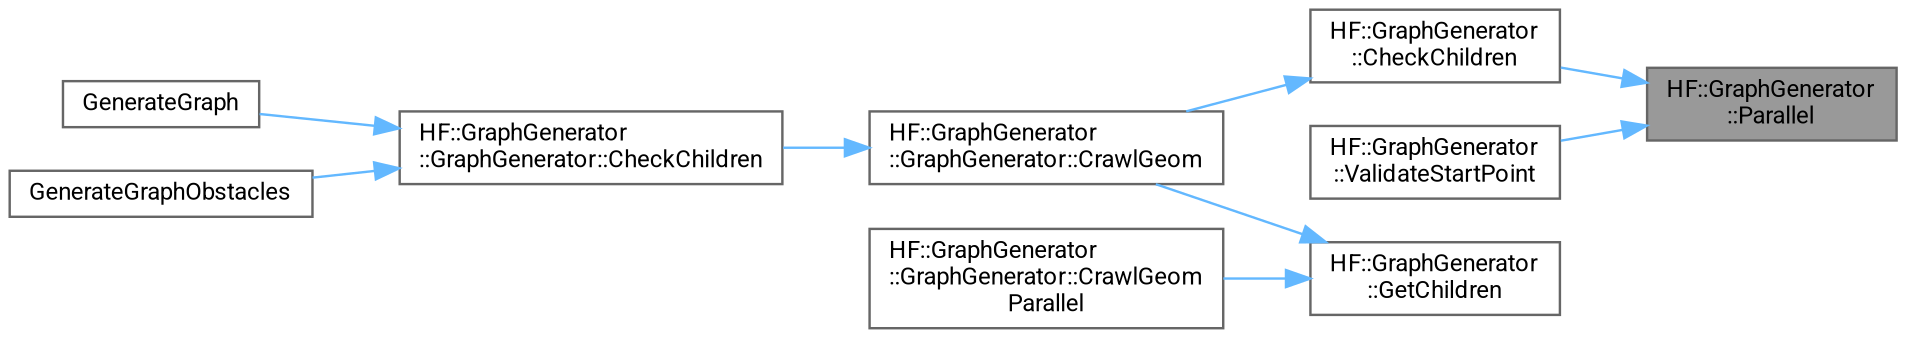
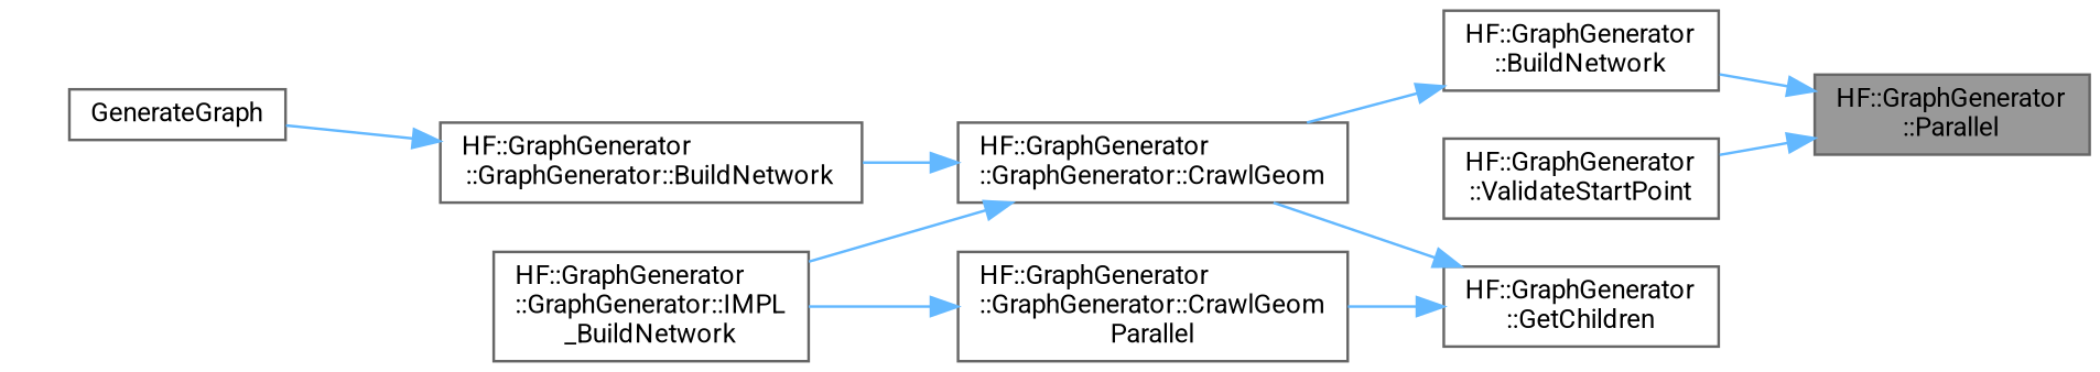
  digraph {
    fontname=Roboto
    rankdir=RL
    node [color=grey40 fillcolor=white fontname=Roboto fontsize=10 shape=box style=filled]
    edge [color=steelblue1 dir=back fontname=Roboto fontsize=10 labelfontname=Helvetica labelfontsize=10 style=solid]
    n1 [color=gray40 fillcolor=grey60 fontcolor=black height=0.2 label="HF::GraphGenerator\l::Parallel" width=0.4]
-   n2 [height=0.2 label="HF::GraphGenerator\l::CheckChildren" width=0.4]
+   n2 [height=0.2 label="HF::GraphGenerator\l::BuildNetwork" width=0.4]
    n3 [height=0.2 label="HF::GraphGenerator\l::ValidateStartPoint" width=0.4]
    n4 [height=0.2 label="HF::GraphGenerator\l::GraphGenerator::CrawlGeom" width=0.4]
    n5 [height=0.2 label="HF::GraphGenerator\l::GetChildren" width=0.4]
    n6 [height=0.2 label="HF::GraphGenerator\l::GraphGenerator::CrawlGeom\lParallel" width=0.4]
-   n8 [height=0.2 label="HF::GraphGenerator\l::GraphGenerator::CheckChildren" width=0.4]
+   n7 [height=0.2 label="HF::GraphGenerator\l::GraphGenerator::IMPL\l_BuildNetwork" width=0.4]
+   n8 [height=0.2 label="HF::GraphGenerator\l::GraphGenerator::BuildNetwork" width=0.4]
    n9 [height=0.2 label=GenerateGraph width=0.4]
-   n10 [height=0.2 label=GenerateGraphObstacles width=0.4]
    n1 -> n2
    n1 -> n3
    n2 -> n4
+   n4 -> n7
    n4 -> n8
    n5 -> n4
    n5 -> n6
+   n6 -> n7
    n8 -> n9
-   n8 -> n10
  }
